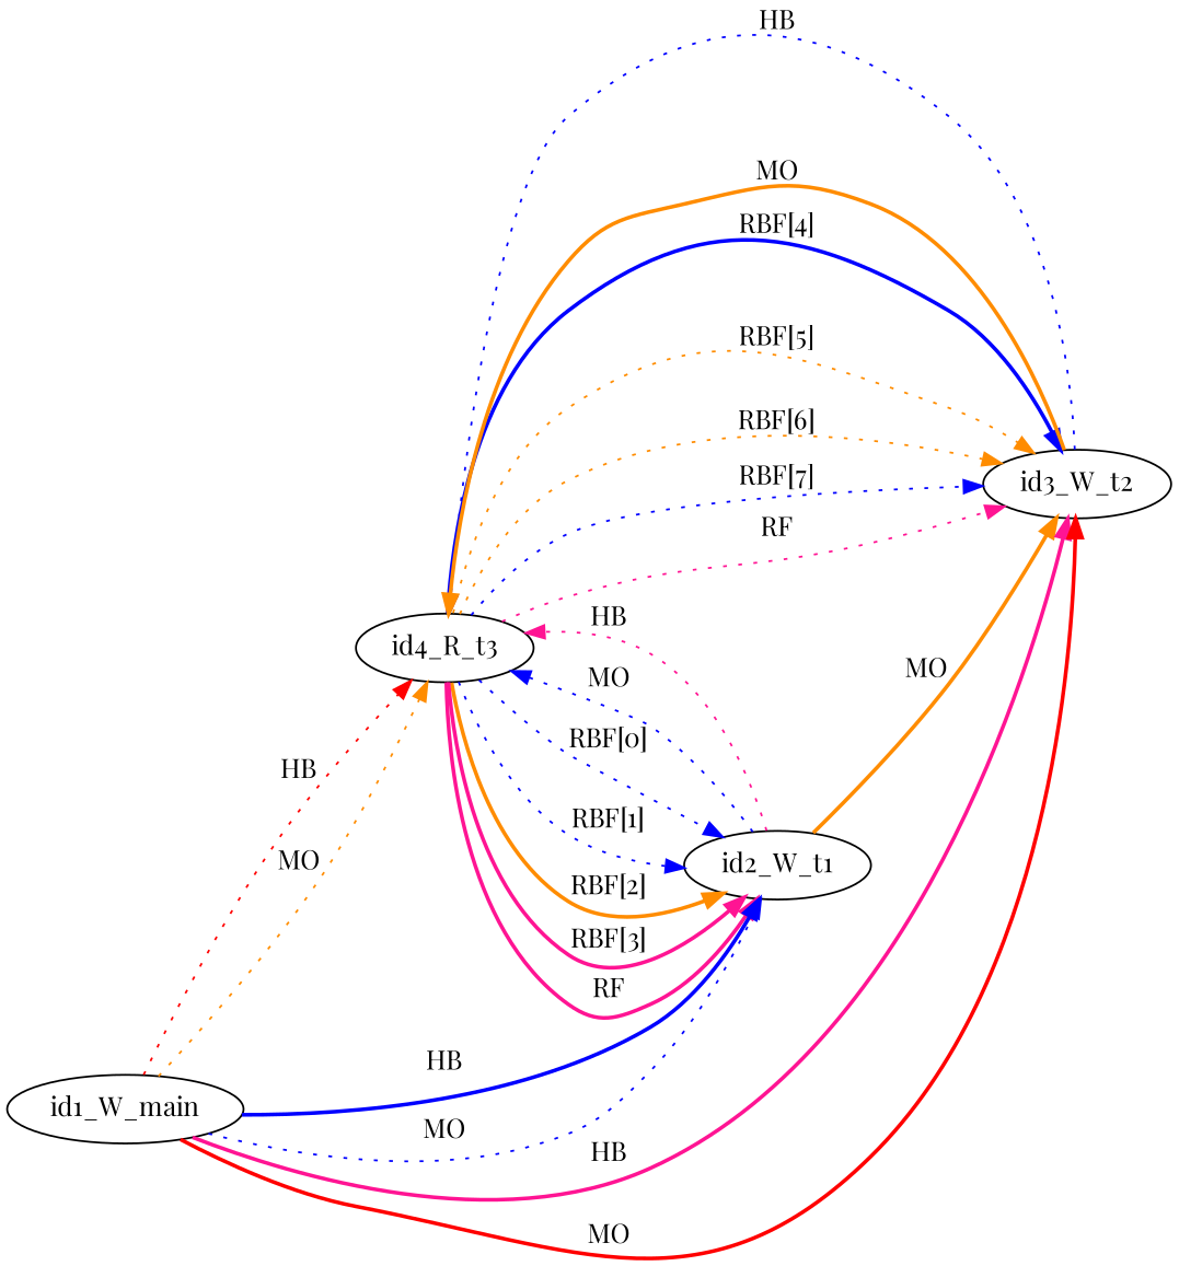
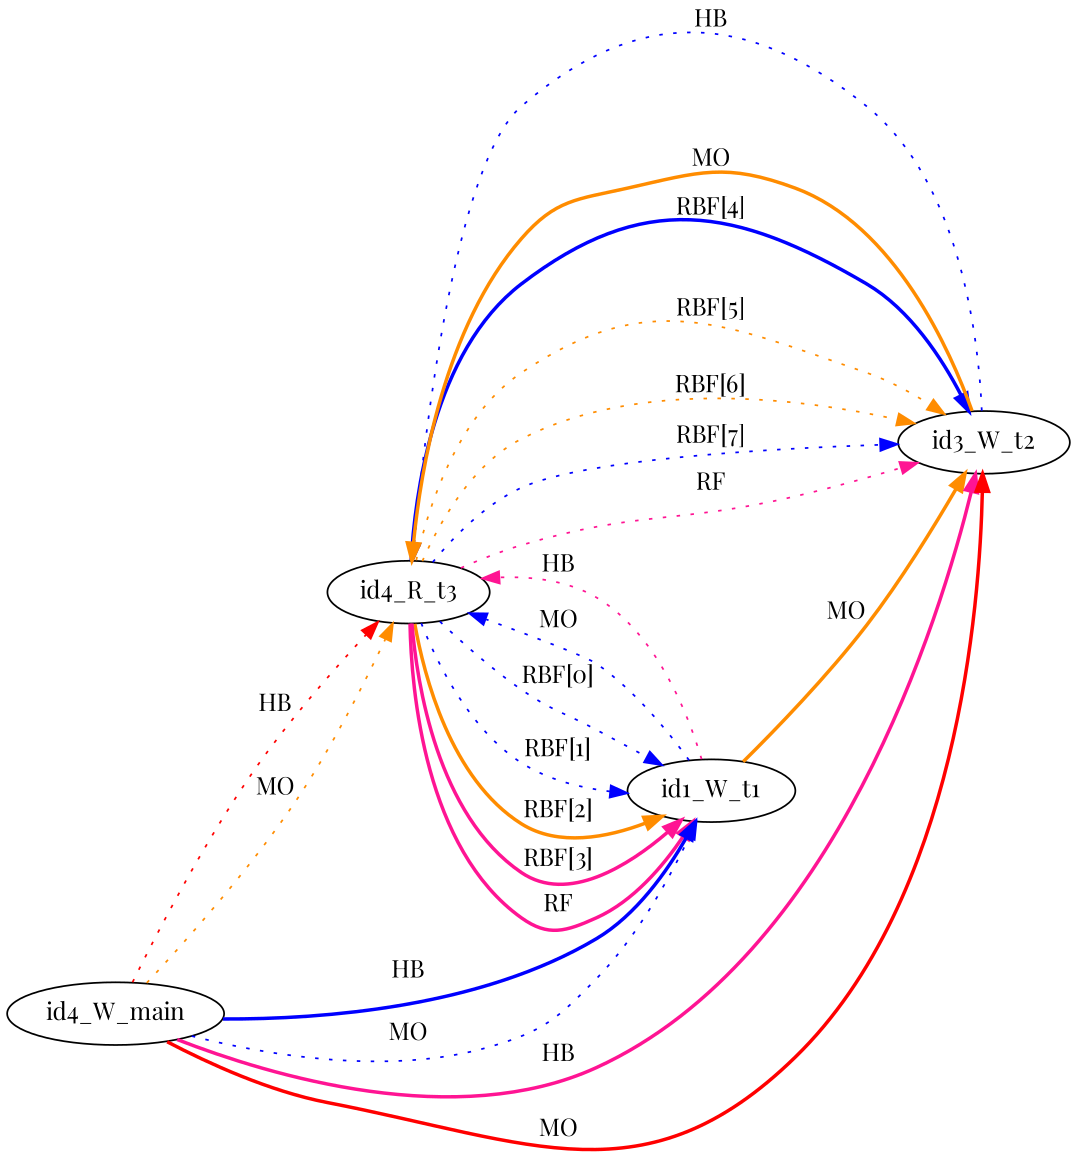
  digraph {
    fontname="Playfair Display"
    rankdir=LR
    node [fontname="Playfair Display"]
    edge [color=blue fontname="Playfair Display" style=dotted]
    id4_R_t3
-   id2_W_t1
+   id2_W_t1 [label=id1_W_t1]
    id3_W_t2
-   id1_W_main
+   id1_W_main [label=id4_W_main]
    id4_R_t3 -> id2_W_t1 [label="RBF[0]"]
    id4_R_t3 -> id2_W_t1 [label="RBF[1]"]
    id4_R_t3 -> id2_W_t1 [color=darkorange label="RBF[2]" style=bold]
    id4_R_t3 -> id2_W_t1 [color=deeppink label="RBF[3]" style=bold]
    id4_R_t3 -> id2_W_t1 [color=deeppink label=RF style=bold]
    id4_R_t3 -> id3_W_t2 [label="RBF[4]" style=bold]
    id4_R_t3 -> id3_W_t2 [color=darkorange label="RBF[5]"]
    id4_R_t3 -> id3_W_t2 [color=darkorange label="RBF[6]"]
    id4_R_t3 -> id3_W_t2 [label="RBF[7]"]
    id4_R_t3 -> id3_W_t2 [color=deeppink label=RF]
    id2_W_t1 -> id4_R_t3 [color=deeppink label=HB]
    id2_W_t1 -> id4_R_t3 [label=MO]
    id2_W_t1 -> id3_W_t2 [color=darkorange label=MO style=bold]
    id3_W_t2 -> id4_R_t3 [label=HB]
    id3_W_t2 -> id4_R_t3 [color=darkorange label=MO style=bold]
    id1_W_main -> id4_R_t3 [color=red label=HB]
    id1_W_main -> id4_R_t3 [color=darkorange label=MO]
    id1_W_main -> id2_W_t1 [label=HB style=bold]
    id1_W_main -> id2_W_t1 [label=MO]
    id1_W_main -> id3_W_t2 [color=deeppink label=HB style=bold]
    id1_W_main -> id3_W_t2 [color=red label=MO style=bold]
  }
